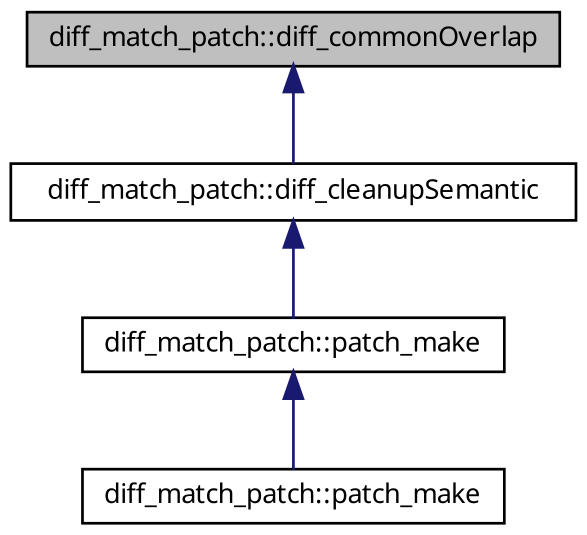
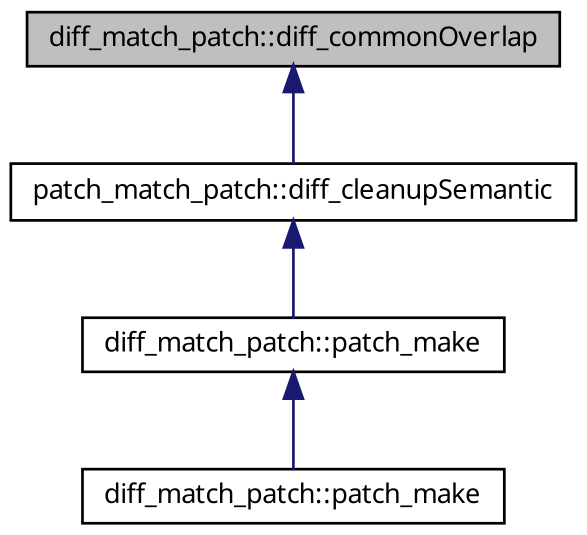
  digraph {
    rankdir=TB
    node [color=black fillcolor=white fontname="FreeSans.ttf" fontsize=10 shape=record style=filled]
    edge [color=midnightblue dir=back fontname="FreeSans.ttf" fontsize=10 labelfontname="FreeSans.ttf" labelfontsize=10 style=solid]
    n1 [fillcolor=grey75 fontcolor=black height=0.2 label="diff_match_patch::diff_commonOverlap" width=0.4]
-   n2 [height=0.2 label="diff_match_patch::diff_cleanupSemantic" width=0.4]
+   n2 [height=0.2 label="patch_match_patch::diff_cleanupSemantic" width=0.4]
    n3 [height=0.2 label="diff_match_patch::patch_make" width=0.4]
    n4 [height=0.2 label="diff_match_patch::patch_make" width=0.4]
    n1 -> n2
    n2 -> n3
    n3 -> n4
  }
